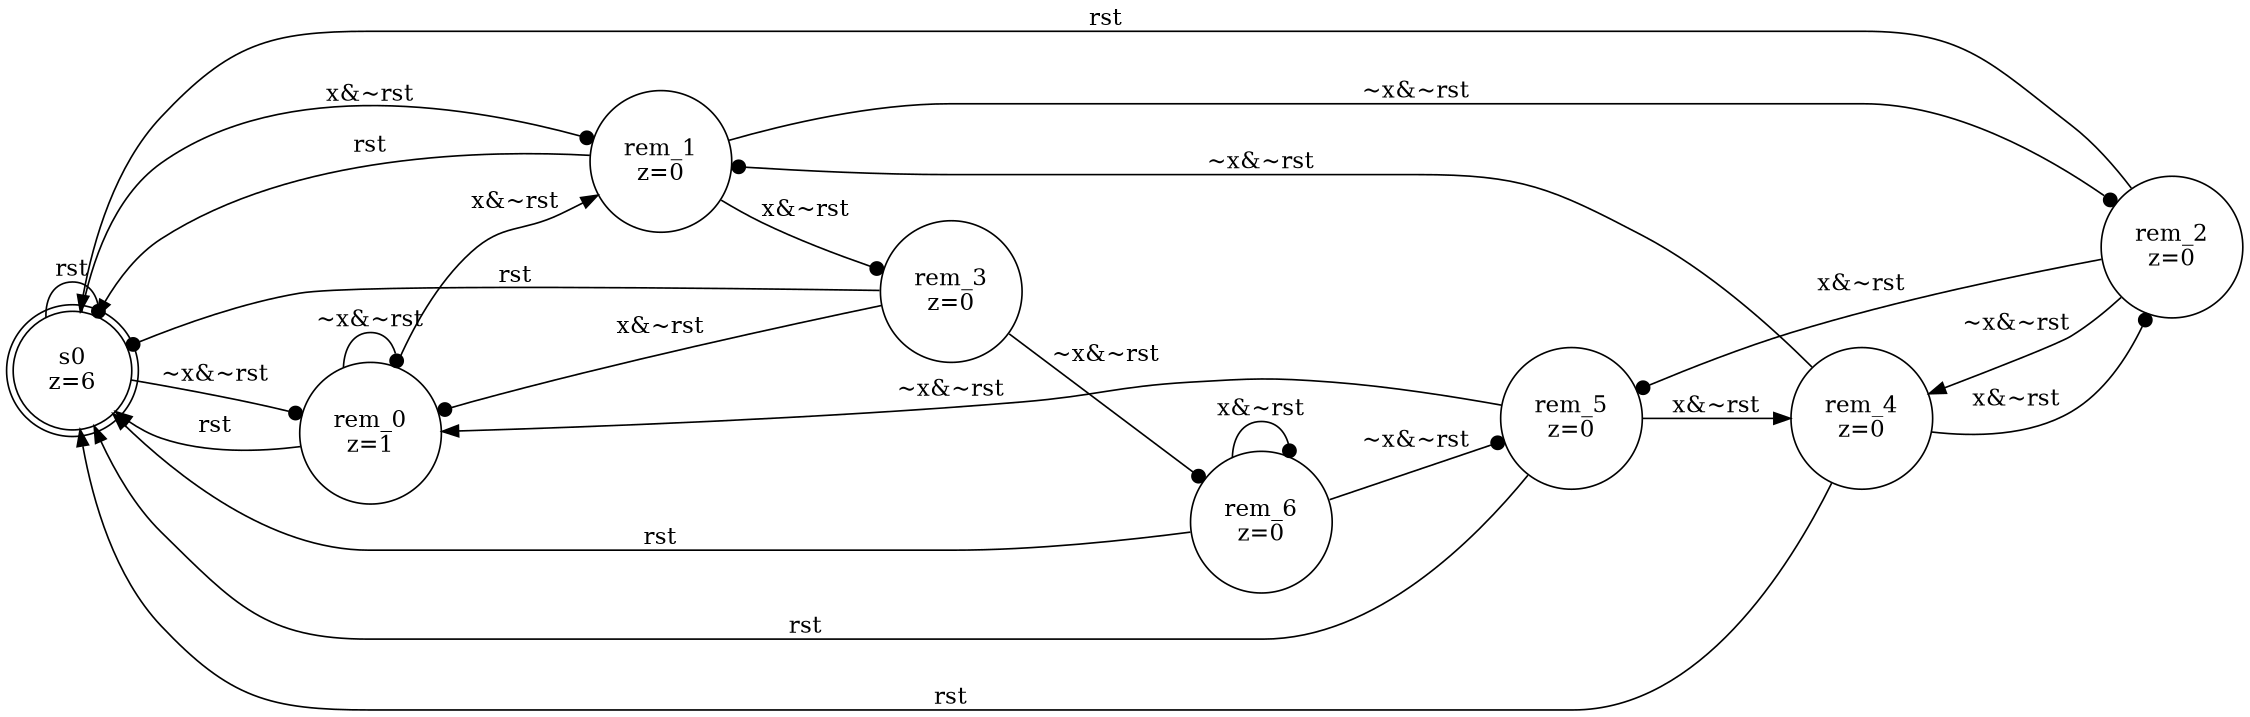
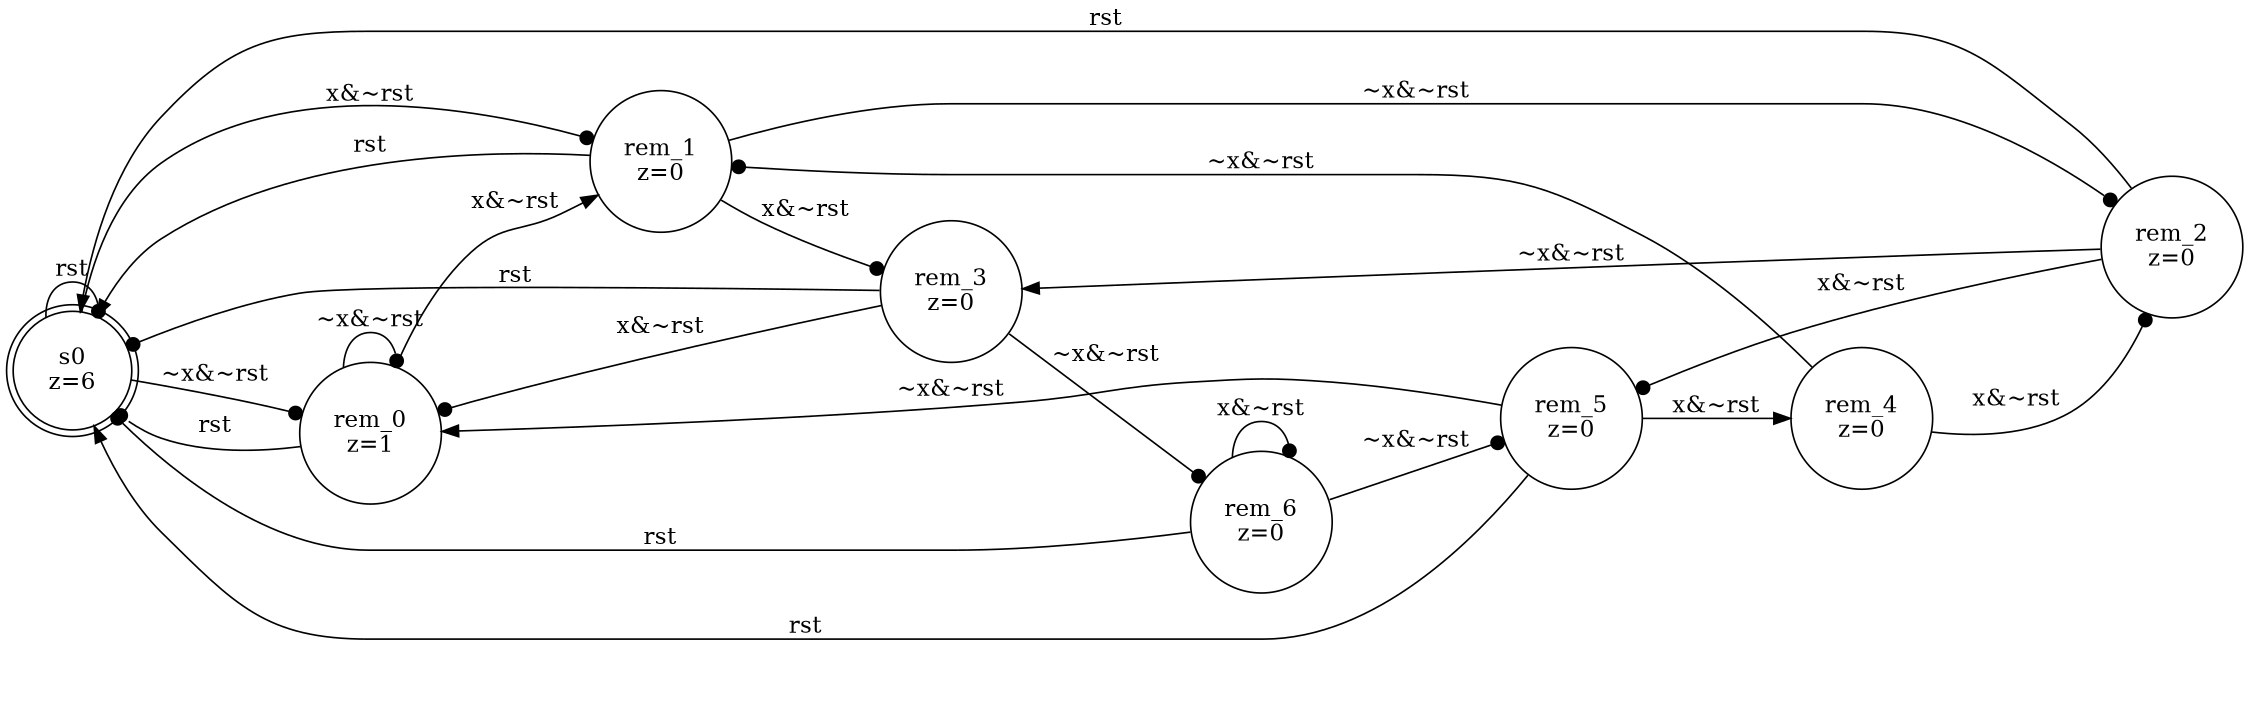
  digraph {
    inputs="x,rst"
    outputs=z
    rankdir=LR
    states="s0,rem_0,rem_1,rem_2,rem_3,rem_4,rem_5,rem_6"
    node [shape=circle]
    edge [arrowhead=dot]
    s0 [label="\N\nz=6" shape=doublecircle]
    rem_0 [label="\N\nz=1"]
    rem_1 [label="\N\nz=0"]
    rem_2 [label="\N\nz=0"]
    rem_3 [label="\N\nz=0"]
    rem_4 [label="\N\nz=0"]
    rem_5 [label="\N\nz=0"]
    rem_6 [label="\N\nz=0"]
    s0 -> s0 [label=rst]
    s0 -> rem_0 [label="~x&~rst"]
    s0 -> rem_1 [label="x&~rst"]
-   rem_0 -> s0 [arrowhead=normal label=rst]
+   rem_0 -> s0 [label=rst]
    rem_0 -> rem_0 [label="~x&~rst"]
    rem_0 -> rem_1 [arrowhead=normal label="x&~rst"]
    rem_1 -> s0 [arrowhead=normal label=rst]
    rem_1 -> rem_2 [label="~x&~rst"]
    rem_1 -> rem_3 [label="x&~rst"]
    rem_2 -> s0 [arrowhead=normal label=rst]
-   rem_2 -> rem_4 [arrowhead=normal label="~x&~rst"]
+   rem_2 -> rem_3 [arrowhead=normal label="~x&~rst"]
    rem_2 -> rem_5 [label="x&~rst"]
    rem_3 -> s0 [label=rst]
    rem_3 -> rem_0 [label="x&~rst"]
    rem_3 -> rem_6 [label="~x&~rst"]
-   rem_4 -> s0 [arrowhead=normal label=rst]
    rem_4 -> rem_1 [label="~x&~rst"]
    rem_4 -> rem_2 [label="x&~rst"]
    rem_5 -> s0 [arrowhead=normal label=rst]
    rem_5 -> rem_0 [arrowhead=normal label="~x&~rst"]
    rem_5 -> rem_4 [arrowhead=normal label="x&~rst"]
-   rem_6 -> s0 [arrowhead=normal label=rst]
+   rem_6 -> s0 [label=rst]
    rem_6 -> rem_5 [label="~x&~rst"]
    rem_6 -> rem_6 [label="x&~rst"]
  }
